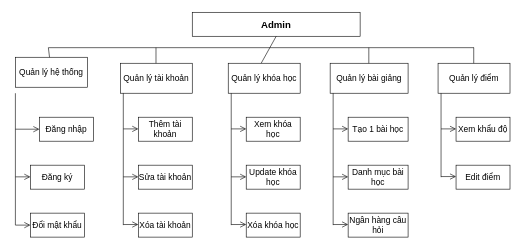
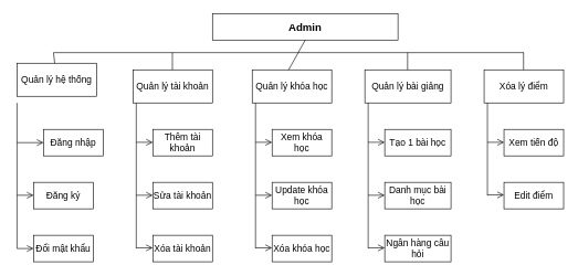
  <mxCell id="0" />
  <mxCell id="1" parent="0" />
  <mxCell id="2" value="&lt;font size=&quot;1&quot;&gt;&lt;b style=&quot;font-size: 16px&quot;&gt;Admin&lt;/b&gt;&lt;/font&gt;" style="rounded=0;whiteSpace=wrap;html=1;" parent="1" vertex="1"><mxGeometry x="320" y="20" width="280" height="40" as="geometry" /></mxCell>
  <mxCell id="3" value="&lt;font style=&quot;font-size: 14px&quot;&gt;Quản lý hệ thống&lt;/font&gt;" style="rounded=0;whiteSpace=wrap;html=1;" parent="1" vertex="1"><mxGeometry x="25" y="95" width="120" height="50" as="geometry" /></mxCell>
  <mxCell id="4" value="&lt;font style=&quot;font-size: 14px&quot;&gt;Quản lý tài khoản&lt;/font&gt;" style="rounded=0;whiteSpace=wrap;html=1;" parent="1" vertex="1"><mxGeometry x="200" y="105" width="120" height="50" as="geometry" /></mxCell>
  <mxCell id="5" value="&lt;font style=&quot;font-size: 14px&quot;&gt;Quản lý khóa học&lt;/font&gt;" style="rounded=0;whiteSpace=wrap;html=1;" parent="1" vertex="1"><mxGeometry x="380" y="105" width="120" height="50" as="geometry" /></mxCell>
  <mxCell id="6" value="&lt;font style=&quot;font-size: 14px&quot;&gt;Quản lý bài giảng&lt;/font&gt;" style="rounded=0;whiteSpace=wrap;html=1;" parent="1" vertex="1"><mxGeometry x="550" y="105" width="130" height="50" as="geometry" /></mxCell>
- <mxCell id="7" value="&lt;font style=&quot;font-size: 14px&quot;&gt;Quản lý điểm&lt;/font&gt;" style="rounded=0;whiteSpace=wrap;html=1;" parent="1" vertex="1"><mxGeometry x="730" y="105" width="120" height="50" as="geometry" /></mxCell>
+ <mxCell id="7" value="&lt;font style=&quot;font-size: 14px&quot;&gt;Xóa lý điểm&lt;/font&gt;" style="rounded=0;whiteSpace=wrap;html=1;" parent="1" vertex="1"><mxGeometry x="730" y="105" width="120" height="50" as="geometry" /></mxCell>
  <mxCell id="8" value="Đăng nhập" style="rounded=0;whiteSpace=wrap;html=1;fontSize=14;" parent="1" vertex="1"><mxGeometry x="65" y="195" width="90" height="40" as="geometry" /></mxCell>
  <mxCell id="9" value="Đăng ký" style="rounded=0;whiteSpace=wrap;html=1;fontSize=14;" parent="1" vertex="1"><mxGeometry x="50" y="275" width="90" height="40" as="geometry" /></mxCell>
  <mxCell id="10" value="Đổi mật khẩu" style="rounded=0;whiteSpace=wrap;html=1;fontSize=14;" parent="1" vertex="1"><mxGeometry x="50" y="355" width="90" height="40" as="geometry" /></mxCell>
  <mxCell id="11" value="" style="line;strokeWidth=1;direction=south;html=1;fontSize=14;" parent="1" vertex="1"><mxGeometry x="20" y="155" width="10" height="220" as="geometry" /></mxCell>
  <mxCell id="12" value="" style="endArrow=open;endFill=1;endSize=8;html=1;rounded=0;fontSize=14;entryX=0;entryY=0.5;entryDx=0;entryDy=0;" parent="1" target="8" edge="1"><mxGeometry width="160" relative="1" as="geometry"><mxPoint x="25" y="215" as="sourcePoint" /><mxPoint x="40" y="214.5" as="targetPoint" /></mxGeometry></mxCell>
  <mxCell id="13" value="" style="endArrow=open;endFill=1;endSize=8;html=1;rounded=0;fontSize=14;entryX=0;entryY=0.5;entryDx=0;entryDy=0;" parent="1" edge="1"><mxGeometry width="160" relative="1" as="geometry"><mxPoint x="25" y="294.5" as="sourcePoint" /><mxPoint x="50" y="294.5" as="targetPoint" /></mxGeometry></mxCell>
  <mxCell id="14" value="" style="endArrow=open;endFill=1;endSize=8;html=1;rounded=0;fontSize=14;entryX=0;entryY=0.5;entryDx=0;entryDy=0;" parent="1" edge="1"><mxGeometry width="160" relative="1" as="geometry"><mxPoint x="25" y="375" as="sourcePoint" /><mxPoint x="50" y="375" as="targetPoint" /></mxGeometry></mxCell>
  <mxCell id="15" value="&lt;font style=&quot;font-size: 14px&quot;&gt;Thêm tài khoản&lt;/font&gt;" style="rounded=0;whiteSpace=wrap;html=1;fontSize=14;" parent="1" vertex="1"><mxGeometry x="230" y="195" width="90" height="40" as="geometry" /></mxCell>
  <mxCell id="16" style="edgeStyle=none;rounded=0;orthogonalLoop=1;jettySize=auto;html=1;exitX=1;exitY=0.5;exitDx=0;exitDy=0;fontSize=14;endSize=8;" parent="1" source="15" target="15" edge="1"><mxGeometry relative="1" as="geometry" /></mxCell>
  <mxCell id="17" value="" style="line;strokeWidth=1;direction=south;html=1;fontSize=14;" parent="1" vertex="1"><mxGeometry x="200" y="155" width="10" height="220" as="geometry" /></mxCell>
  <mxCell id="18" value="" style="line;strokeWidth=1;direction=south;html=1;fontSize=14;" parent="1" vertex="1"><mxGeometry x="380" y="155" width="10" height="220" as="geometry" /></mxCell>
  <mxCell id="19" value="" style="line;strokeWidth=1;direction=south;html=1;fontSize=14;" parent="1" vertex="1"><mxGeometry x="550" y="155" width="10" height="220" as="geometry" /></mxCell>
  <mxCell id="20" value="" style="endArrow=open;endFill=1;endSize=8;html=1;rounded=0;fontSize=14;entryX=0;entryY=0.5;entryDx=0;entryDy=0;" parent="1" edge="1"><mxGeometry width="160" relative="1" as="geometry"><mxPoint x="205" y="214.5" as="sourcePoint" /><mxPoint x="230" y="214.5" as="targetPoint" /></mxGeometry></mxCell>
  <mxCell id="21" value="&lt;font style=&quot;font-size: 14px&quot;&gt;Sửa tài khoản&lt;/font&gt;" style="rounded=0;whiteSpace=wrap;html=1;fontSize=14;" parent="1" vertex="1"><mxGeometry x="230" y="275" width="90" height="40" as="geometry" /></mxCell>
  <mxCell id="22" value="" style="endArrow=open;endFill=1;endSize=8;html=1;rounded=0;fontSize=14;entryX=0;entryY=0.5;entryDx=0;entryDy=0;" parent="1" edge="1"><mxGeometry width="160" relative="1" as="geometry"><mxPoint x="205" y="294.5" as="sourcePoint" /><mxPoint x="230" y="294.5" as="targetPoint" /></mxGeometry></mxCell>
  <mxCell id="23" value="&lt;font style=&quot;font-size: 14px&quot;&gt;Xóa tài khoản&lt;/font&gt;" style="rounded=0;whiteSpace=wrap;html=1;fontSize=14;" parent="1" vertex="1"><mxGeometry x="230" y="355" width="90" height="40" as="geometry" /></mxCell>
  <mxCell id="24" value="" style="endArrow=open;endFill=1;endSize=8;html=1;rounded=0;fontSize=14;entryX=0;entryY=0.5;entryDx=0;entryDy=0;" parent="1" edge="1"><mxGeometry width="160" relative="1" as="geometry"><mxPoint x="205" y="374" as="sourcePoint" /><mxPoint x="230" y="374" as="targetPoint" /></mxGeometry></mxCell>
  <mxCell id="25" value="&lt;font style=&quot;font-size: 14px&quot;&gt;Xem khóa học&lt;/font&gt;" style="rounded=0;whiteSpace=wrap;html=1;fontSize=14;" parent="1" vertex="1"><mxGeometry x="410" y="195" width="90" height="40" as="geometry" /></mxCell>
  <mxCell id="26" value="Update khóa học" style="rounded=0;whiteSpace=wrap;html=1;fontSize=14;" parent="1" vertex="1"><mxGeometry x="410" y="275" width="90" height="40" as="geometry" /></mxCell>
  <mxCell id="27" value="&lt;font style=&quot;font-size: 14px&quot;&gt;Xóa khóa học&lt;/font&gt;" style="rounded=0;whiteSpace=wrap;html=1;fontSize=14;" parent="1" vertex="1"><mxGeometry x="410" y="355" width="90" height="40" as="geometry" /></mxCell>
  <mxCell id="28" value="Tạo 1 bài học" style="rounded=0;whiteSpace=wrap;html=1;fontSize=14;" parent="1" vertex="1"><mxGeometry x="580" y="195" width="100" height="40" as="geometry" /></mxCell>
  <mxCell id="29" value="Danh mục bài học" style="rounded=0;whiteSpace=wrap;html=1;fontSize=14;" parent="1" vertex="1"><mxGeometry x="580" y="275" width="100" height="40" as="geometry" /></mxCell>
  <mxCell id="30" value="" style="endArrow=open;endFill=1;endSize=8;html=1;rounded=0;fontSize=14;entryX=0;entryY=0.5;entryDx=0;entryDy=0;" parent="1" edge="1"><mxGeometry width="160" relative="1" as="geometry"><mxPoint x="385" y="214.5" as="sourcePoint" /><mxPoint x="410" y="214.5" as="targetPoint" /></mxGeometry></mxCell>
  <mxCell id="31" value="" style="endArrow=open;endFill=1;endSize=8;html=1;rounded=0;fontSize=14;entryX=0;entryY=0.5;entryDx=0;entryDy=0;" parent="1" edge="1"><mxGeometry width="160" relative="1" as="geometry"><mxPoint x="385" y="294.5" as="sourcePoint" /><mxPoint x="410" y="294.5" as="targetPoint" /></mxGeometry></mxCell>
  <mxCell id="32" value="" style="endArrow=open;endFill=1;endSize=8;html=1;rounded=0;fontSize=14;entryX=0;entryY=0.5;entryDx=0;entryDy=0;" parent="1" edge="1"><mxGeometry width="160" relative="1" as="geometry"><mxPoint x="385" y="374" as="sourcePoint" /><mxPoint x="410" y="374" as="targetPoint" /></mxGeometry></mxCell>
  <mxCell id="33" value="" style="endArrow=open;endFill=1;endSize=8;html=1;rounded=0;fontSize=14;entryX=0;entryY=0.5;entryDx=0;entryDy=0;" parent="1" edge="1"><mxGeometry width="160" relative="1" as="geometry"><mxPoint x="555" y="214.5" as="sourcePoint" /><mxPoint x="580" y="214.5" as="targetPoint" /></mxGeometry></mxCell>
  <mxCell id="34" style="edgeStyle=none;rounded=0;orthogonalLoop=1;jettySize=auto;html=1;exitX=0.5;exitY=1;exitDx=0;exitDy=0;fontSize=14;endSize=8;" parent="1" source="28" target="28" edge="1"><mxGeometry relative="1" as="geometry" /></mxCell>
  <mxCell id="35" style="edgeStyle=none;rounded=0;orthogonalLoop=1;jettySize=auto;html=1;exitX=0.75;exitY=1;exitDx=0;exitDy=0;fontSize=14;endSize=8;" parent="1" source="29" target="29" edge="1"><mxGeometry relative="1" as="geometry" /></mxCell>
  <mxCell id="36" value="" style="endArrow=open;endFill=1;endSize=8;html=1;rounded=0;fontSize=14;entryX=0;entryY=0.5;entryDx=0;entryDy=0;" parent="1" edge="1"><mxGeometry width="160" relative="1" as="geometry"><mxPoint x="555" y="294.5" as="sourcePoint" /><mxPoint x="580" y="294.5" as="targetPoint" /></mxGeometry></mxCell>
  <mxCell id="37" value="Ngân hàng câu hỏi" style="rounded=0;whiteSpace=wrap;html=1;fontSize=14;" parent="1" vertex="1"><mxGeometry x="580" y="355" width="100" height="40" as="geometry" /></mxCell>
  <mxCell id="38" value="" style="endArrow=open;endFill=1;endSize=8;html=1;rounded=0;fontSize=14;entryX=0;entryY=0.5;entryDx=0;entryDy=0;" parent="1" edge="1"><mxGeometry width="160" relative="1" as="geometry"><mxPoint x="555" y="374" as="sourcePoint" /><mxPoint x="580" y="374" as="targetPoint" /></mxGeometry></mxCell>
- <mxCell id="39" value="Xem khẩu độ" style="rounded=0;whiteSpace=wrap;html=1;fontSize=14;" parent="1" vertex="1"><mxGeometry x="760" y="195" width="90" height="40" as="geometry" /></mxCell>
+ <mxCell id="39" value="Xem tiến độ" style="rounded=0;whiteSpace=wrap;html=1;fontSize=14;" parent="1" vertex="1"><mxGeometry x="760" y="195" width="90" height="40" as="geometry" /></mxCell>
  <mxCell id="40" value="Edit điểm" style="rounded=0;whiteSpace=wrap;html=1;fontSize=14;" parent="1" vertex="1"><mxGeometry x="760" y="275" width="90" height="40" as="geometry" /></mxCell>
  <mxCell id="41" value="" style="line;strokeWidth=1;direction=south;html=1;fontSize=14;" parent="1" vertex="1"><mxGeometry x="730" y="155" width="10" height="140" as="geometry" /></mxCell>
  <mxCell id="42" value="" style="endArrow=open;endFill=1;endSize=8;html=1;rounded=0;fontSize=14;entryX=0;entryY=0.5;entryDx=0;entryDy=0;" parent="1" edge="1"><mxGeometry width="160" relative="1" as="geometry"><mxPoint x="735" y="214.5" as="sourcePoint" /><mxPoint x="760" y="214.5" as="targetPoint" /></mxGeometry></mxCell>
  <mxCell id="43" style="edgeStyle=none;rounded=0;orthogonalLoop=1;jettySize=auto;html=1;exitX=0.5;exitY=1;exitDx=0;exitDy=0;fontSize=14;endSize=8;" parent="1" source="7" target="7" edge="1"><mxGeometry relative="1" as="geometry" /></mxCell>
  <mxCell id="44" value="" style="endArrow=open;endFill=1;endSize=8;html=1;rounded=0;fontSize=14;entryX=0;entryY=0.5;entryDx=0;entryDy=0;" parent="1" edge="1"><mxGeometry width="160" relative="1" as="geometry"><mxPoint x="735" y="294" as="sourcePoint" /><mxPoint x="760" y="294" as="targetPoint" /></mxGeometry></mxCell>
  <mxCell id="45" value="" style="line;strokeWidth=1;fillColor=none;align=left;verticalAlign=middle;spacingTop=-1;spacingLeft=3;spacingRight=3;rotatable=0;labelPosition=right;points=[];portConstraint=eastwest;fontSize=14;" parent="1" vertex="1"><mxGeometry x="80" y="75" width="710" height="8" as="geometry" /></mxCell>
  <mxCell id="46" value="" style="endArrow=none;html=1;rounded=0;fontSize=14;endSize=8;" parent="1" source="3" edge="1"><mxGeometry width="50" height="50" relative="1" as="geometry"><mxPoint x="450" y="235" as="sourcePoint" /><mxPoint x="80" y="79" as="targetPoint" /></mxGeometry></mxCell>
  <mxCell id="47" value="" style="endArrow=none;html=1;rounded=0;fontSize=14;endSize=8;" parent="1" edge="1"><mxGeometry width="50" height="50" relative="1" as="geometry"><mxPoint x="259.5" y="105" as="sourcePoint" /><mxPoint x="259.5" y="79" as="targetPoint" /></mxGeometry></mxCell>
  <mxCell id="48" value="" style="endArrow=none;html=1;rounded=0;fontSize=14;endSize=8;entryX=0.5;entryY=1;entryDx=0;entryDy=0;" parent="1" edge="1" target="2"><mxGeometry width="50" height="50" relative="1" as="geometry"><mxPoint x="435" y="105" as="sourcePoint" /><mxPoint x="439.5" y="79" as="targetPoint" /></mxGeometry></mxCell>
  <mxCell id="49" value="" style="endArrow=none;html=1;rounded=0;fontSize=14;endSize=8;" parent="1" edge="1"><mxGeometry width="50" height="50" relative="1" as="geometry"><mxPoint x="614.5" y="105" as="sourcePoint" /><mxPoint x="614.5" y="79" as="targetPoint" /></mxGeometry></mxCell>
  <mxCell id="50" value="" style="endArrow=none;html=1;rounded=0;fontSize=14;endSize=8;" parent="1" edge="1"><mxGeometry width="50" height="50" relative="1" as="geometry"><mxPoint x="789.5" y="105" as="sourcePoint" /><mxPoint x="789.5" y="79" as="targetPoint" /></mxGeometry></mxCell>
